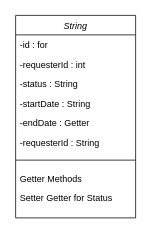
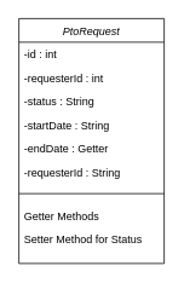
  <mxCell id="0" />
  <mxCell id="1" parent="0" />
- <mxCell id="2" value="String" style="swimlane;fontStyle=2;align=center;verticalAlign=top;childLayout=stackLayout;horizontal=1;startSize=26;horizontalStack=0;resizeParent=1;resizeLast=0;collapsible=1;marginBottom=0;rounded=0;shadow=0;strokeWidth=1;" vertex="1" parent="1"><mxGeometry x="20" y="20" width="160" height="270" as="geometry"><mxRectangle x="230" y="140" width="160" height="26" as="alternateBounds" /></mxGeometry></mxCell>
- <mxCell id="3" value="-id : for" style="text;align=left;verticalAlign=top;spacingLeft=4;spacingRight=4;overflow=hidden;rotatable=0;points=[[0,0.5],[1,0.5]];portConstraint=eastwest;" vertex="1" parent="2"><mxGeometry y="26" width="160" height="26" as="geometry" /></mxCell>
+ <mxCell id="2" value="PtoRequest" style="swimlane;fontStyle=2;align=center;verticalAlign=top;childLayout=stackLayout;horizontal=1;startSize=26;horizontalStack=0;resizeParent=1;resizeLast=0;collapsible=1;marginBottom=0;rounded=0;shadow=0;strokeWidth=1;" vertex="1" parent="1"><mxGeometry x="20" y="20" width="160" height="270" as="geometry"><mxRectangle x="230" y="140" width="160" height="26" as="alternateBounds" /></mxGeometry></mxCell>
+ <mxCell id="3" value="-id : int" style="text;align=left;verticalAlign=top;spacingLeft=4;spacingRight=4;overflow=hidden;rotatable=0;points=[[0,0.5],[1,0.5]];portConstraint=eastwest;" vertex="1" parent="2"><mxGeometry y="26" width="160" height="26" as="geometry" /></mxCell>
  <mxCell id="4" value="-requesterId : int" style="text;align=left;verticalAlign=top;spacingLeft=4;spacingRight=4;overflow=hidden;rotatable=0;points=[[0,0.5],[1,0.5]];portConstraint=eastwest;rounded=0;shadow=0;html=0;" vertex="1" parent="2"><mxGeometry y="52" width="160" height="26" as="geometry" /></mxCell>
  <mxCell id="5" value="-status : String" style="text;align=left;verticalAlign=top;spacingLeft=4;spacingRight=4;overflow=hidden;rotatable=0;points=[[0,0.5],[1,0.5]];portConstraint=eastwest;rounded=0;shadow=0;html=0;" vertex="1" parent="2"><mxGeometry y="78" width="160" height="26" as="geometry" /></mxCell>
  <mxCell id="6" value="-startDate : String&#10;" style="text;align=left;verticalAlign=top;spacingLeft=4;spacingRight=4;overflow=hidden;rotatable=0;points=[[0,0.5],[1,0.5]];portConstraint=eastwest;rounded=0;shadow=0;html=0;" vertex="1" parent="2"><mxGeometry y="104" width="160" height="26" as="geometry" /></mxCell>
  <mxCell id="7" value="-endDate : Getter" style="text;align=left;verticalAlign=top;spacingLeft=4;spacingRight=4;overflow=hidden;rotatable=0;points=[[0,0.5],[1,0.5]];portConstraint=eastwest;rounded=0;shadow=0;html=0;" vertex="1" parent="2"><mxGeometry y="130" width="160" height="26" as="geometry" /></mxCell>
  <mxCell id="8" value="-requesterId : String" style="text;align=left;verticalAlign=top;spacingLeft=4;spacingRight=4;overflow=hidden;rotatable=0;points=[[0,0.5],[1,0.5]];portConstraint=eastwest;rounded=0;shadow=0;html=0;" vertex="1" parent="2"><mxGeometry y="156" width="160" height="26" as="geometry" /></mxCell>
  <mxCell id="9" value="" style="line;html=1;strokeWidth=1;align=left;verticalAlign=middle;spacingTop=-1;spacingLeft=3;spacingRight=3;rotatable=0;labelPosition=right;points=[];portConstraint=eastwest;" vertex="1" parent="2"><mxGeometry y="182" width="160" height="22" as="geometry" /></mxCell>
  <mxCell id="10" value="Getter Methods" style="text;align=left;verticalAlign=top;spacingLeft=4;spacingRight=4;overflow=hidden;rotatable=0;points=[[0,0.5],[1,0.5]];portConstraint=eastwest;" vertex="1" parent="2"><mxGeometry y="204" width="160" height="26" as="geometry" /></mxCell>
- <mxCell id="11" value="Setter Getter for Status" style="text;align=left;verticalAlign=top;spacingLeft=4;spacingRight=4;overflow=hidden;rotatable=0;points=[[0,0.5],[1,0.5]];portConstraint=eastwest;" vertex="1" parent="2"><mxGeometry y="230" width="160" height="26" as="geometry" /></mxCell>
+ <mxCell id="11" value="Setter Method for Status" style="text;align=left;verticalAlign=top;spacingLeft=4;spacingRight=4;overflow=hidden;rotatable=0;points=[[0,0.5],[1,0.5]];portConstraint=eastwest;" vertex="1" parent="2"><mxGeometry y="230" width="160" height="26" as="geometry" /></mxCell>
